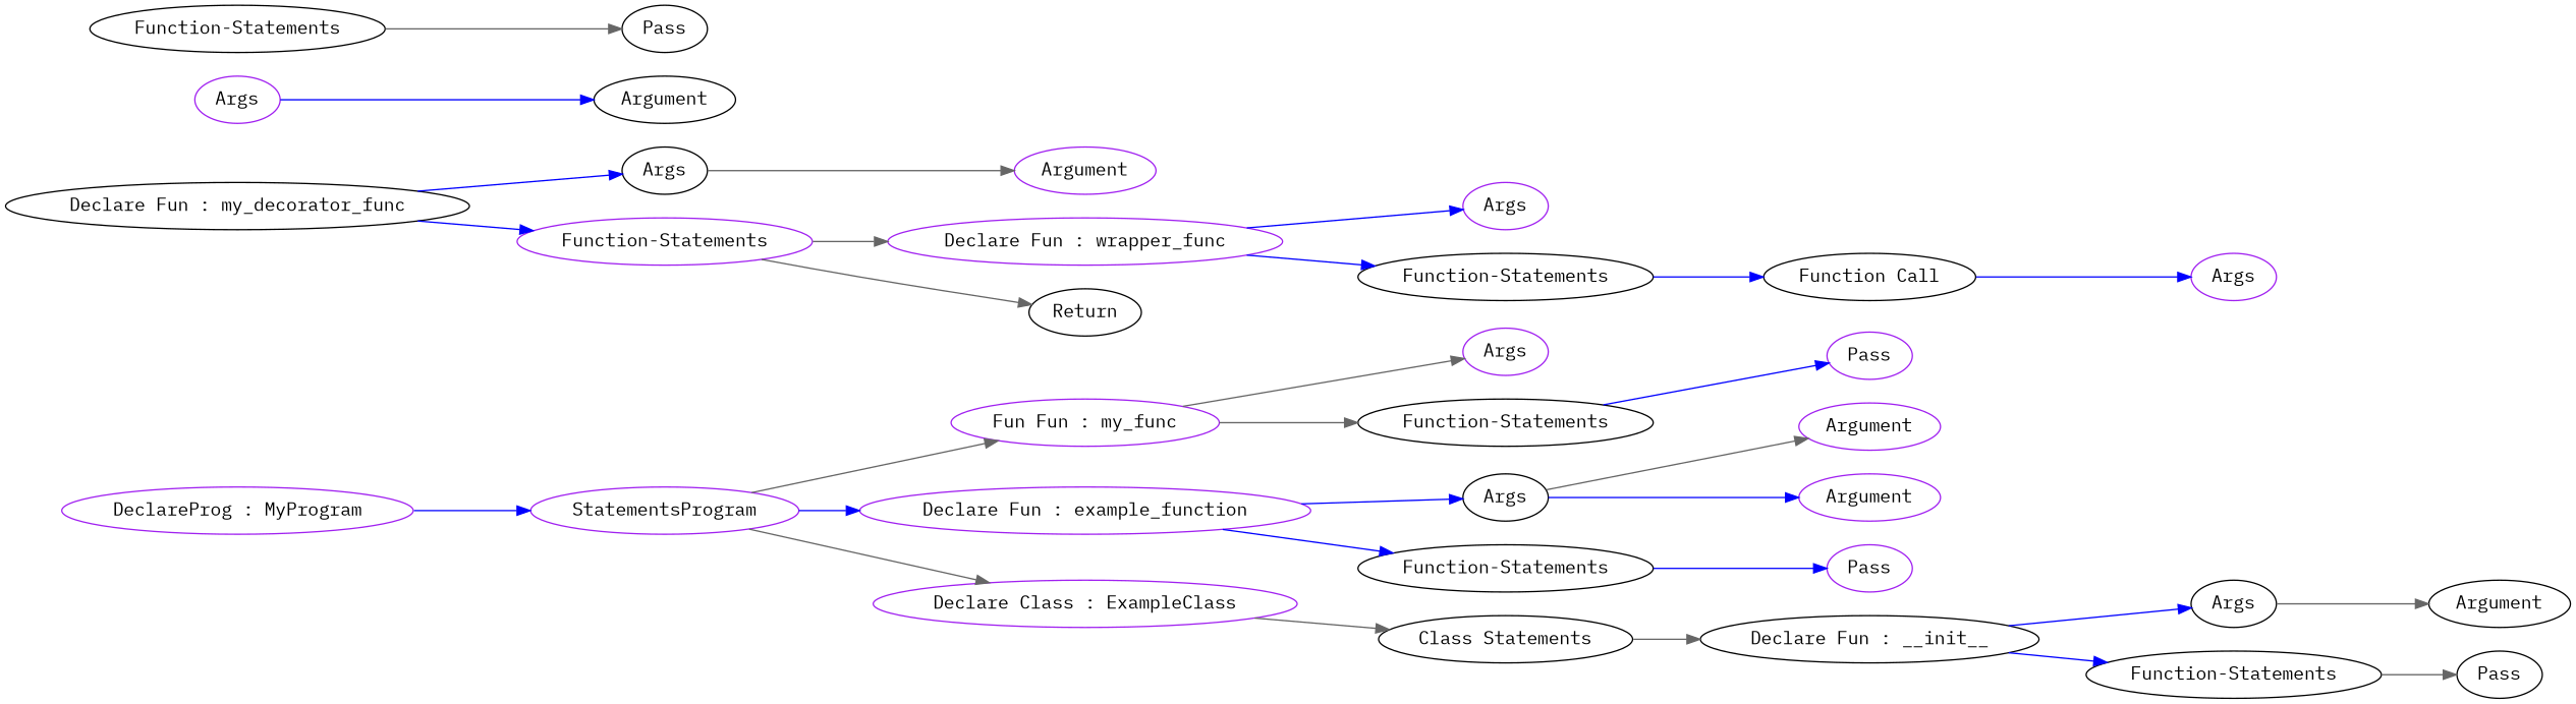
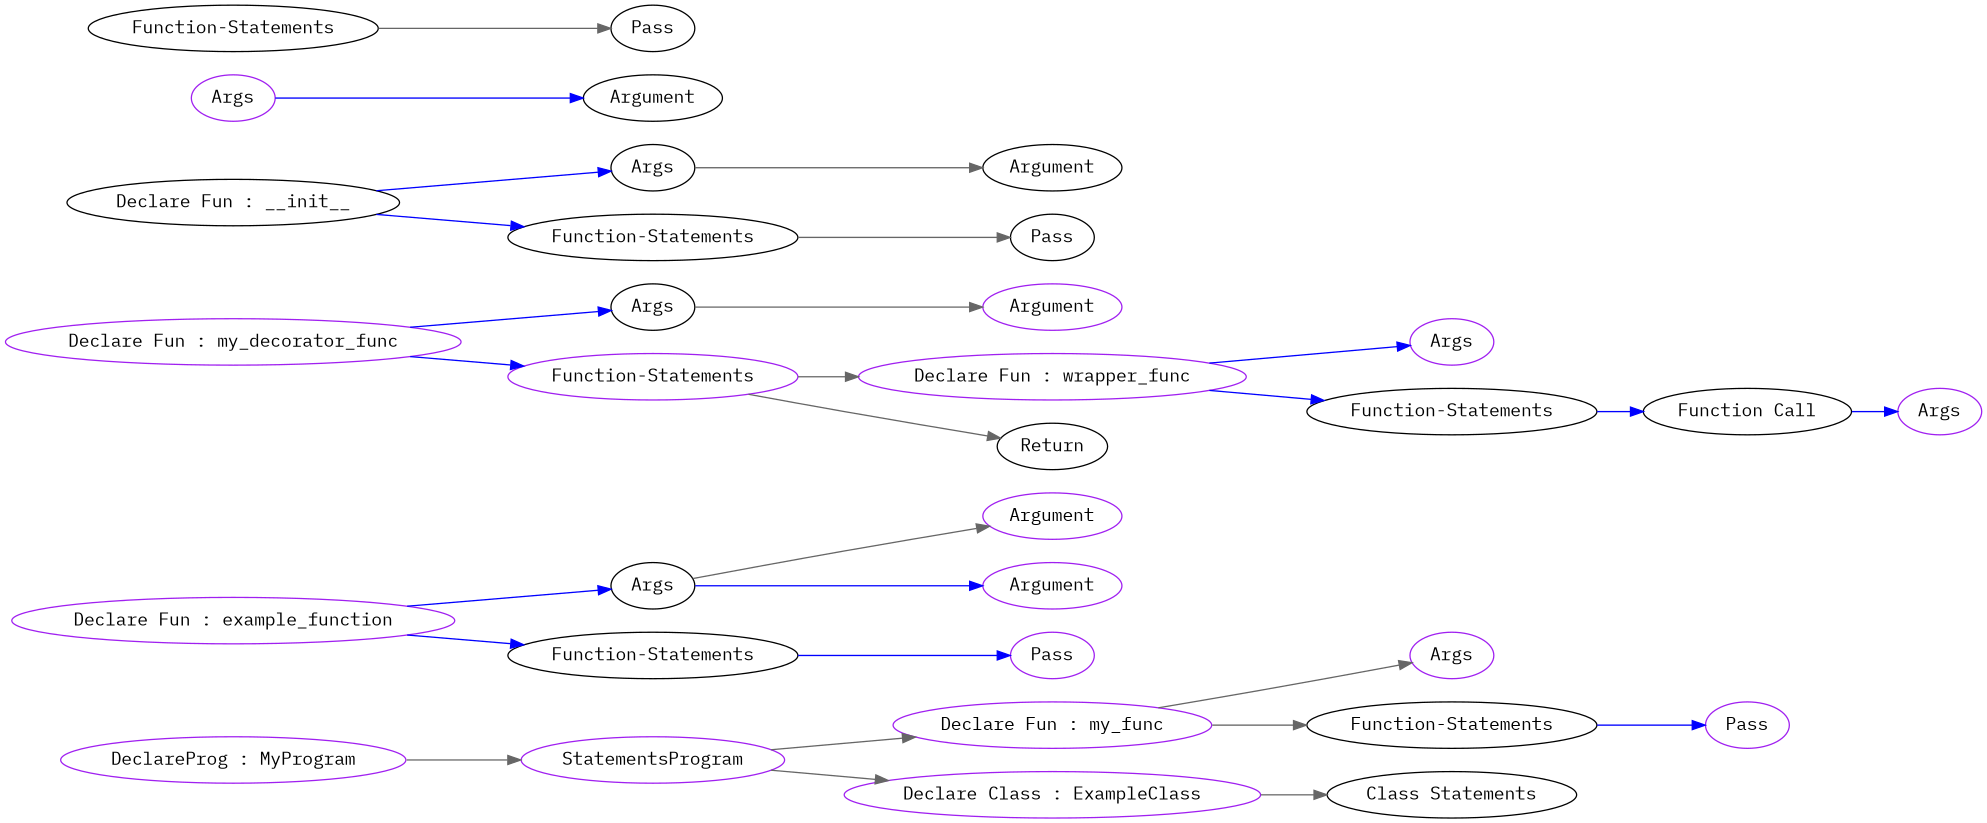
  digraph {
    fontname="IBM Plex Mono"
    rankdir=LR
    node [color=purple fontname="IBM Plex Mono"]
    edge [color=blue fontname="IBM Plex Mono"]
    n1 [label="DeclareProg : MyProgram"]
    n2 [label=StatementsProgram]
-   n3 [label="Fun Fun : my_func"]
+   n3 [label="Declare Fun : my_func"]
    n4 [label="Declare Fun : example_function"]
    n5 [label="Declare Class : ExampleClass"]
-   n6 [color=black label="Declare Fun : my_decorator_func"]
+   n6 [label="Declare Fun : my_decorator_func"]
    n7 [color=black label=Args]
    n8 [label="Function-Statements"]
    n9 [label=Args]
    n10 [color=black label="Function-Statements"]
    n11 [color=black label=Args]
    n12 [color=black label="Function-Statements"]
    n13 [color=black label="Class Statements"]
    n14 [label=Argument]
    n15 [label="Declare Fun : wrapper_func"]
    n16 [color=black label=Return]
    n17 [label=Args]
    n18 [color=black label="Function-Statements"]
    n19 [color=black label="Function Call"]
    n20 [label=Args]
    n21 [label=Pass]
    n22 [label=Argument]
    n23 [label=Argument]
    n24 [label=Pass]
    n25 [color=black label="Declare Fun : __init__"]
    n26 [color=black label=Args]
    n27 [color=black label="Function-Statements"]
    n28 [color=black label=Argument]
    n29 [color=black label=Pass]
    n30 [label=Args]
    n31 [color=black label=Argument]
    n32 [color=black label="Function-Statements"]
    n33 [color=black label=Pass]
-   n1 -> n2
+   n1 -> n2 [color=gray40]
    n2 -> n3 [color=gray40]
-   n2 -> n4
    n2 -> n5 [color=gray40]
    n3 -> n9 [color=gray40]
    n3 -> n10 [color=gray40]
    n4 -> n11
    n4 -> n12
    n5 -> n13 [color=gray40]
    n6 -> n7
    n6 -> n8
    n7 -> n14 [color=gray40]
    n8 -> n15 [color=gray40]
    n8 -> n16 [color=gray40]
    n10 -> n21
    n11 -> n22 [color=gray40]
    n11 -> n23
    n12 -> n24
-   n13 -> n25 [color=gray40]
    n15 -> n17
    n15 -> n18
    n18 -> n19
    n19 -> n20
    n25 -> n26
    n25 -> n27
    n26 -> n28 [color=gray40]
    n27 -> n29 [color=gray40]
    n30 -> n31
    n32 -> n33 [color=gray40]
  }
